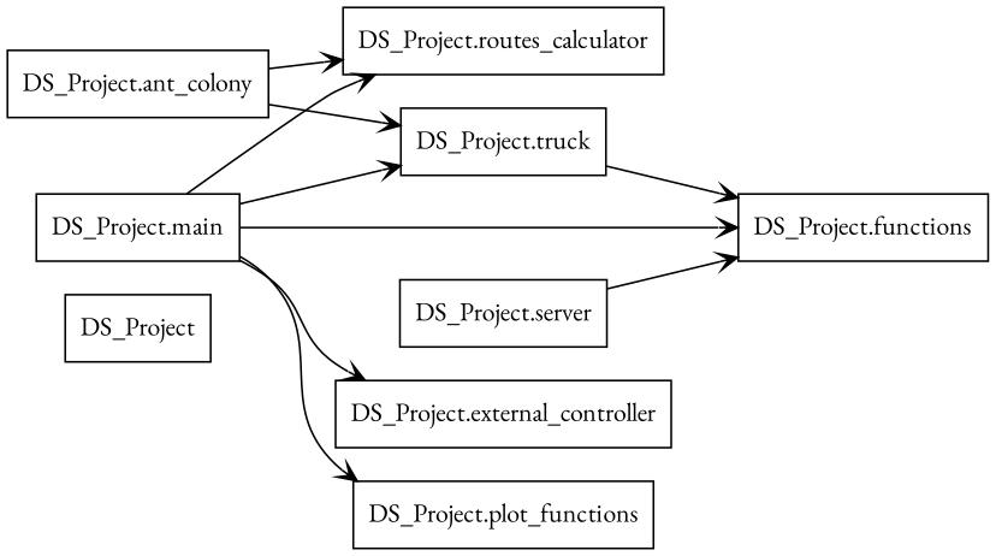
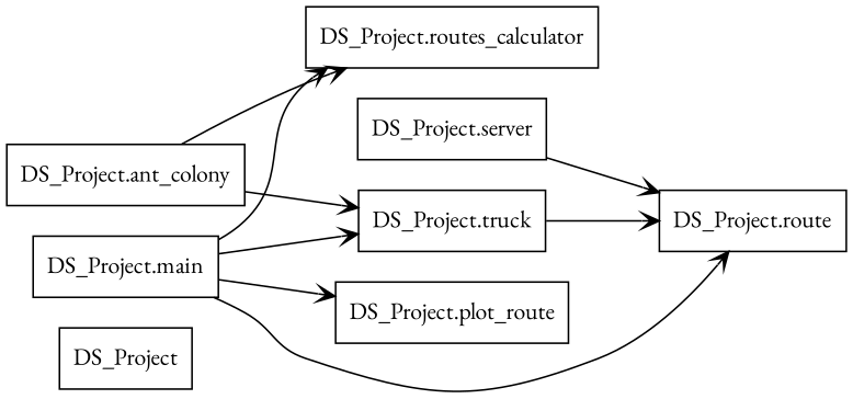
  digraph {
    fontname="EB Garamond"
    rankdir=LR
    node [color=black fontname="EB Garamond" shape=box style=solid]
    edge [arrowhead=open arrowtail=none fontname="EB Garamond"]
    n1 [label=DS_Project]
    n2 [label="DS_Project.ant_colony"]
    n3 [label="DS_Project.routes_calculator"]
    n4 [label="DS_Project.truck"]
-   n5 [label="DS_Project.external_controller"]
    n6 [label="DS_Project.main"]
-   n7 [label="DS_Project.plot_functions"]
-   n8 [label="DS_Project.functions"]
+   n7 [label="DS_Project.plot_route"]
+   n8 [label="DS_Project.route"]
    n9 [label="DS_Project.server"]
    n2 -> n3
    n2 -> n4
    n4 -> n8
    n6 -> n3
    n6 -> n4
-   n6 -> n5
    n6 -> n7
    n6 -> n8
    n9 -> n8
  }
